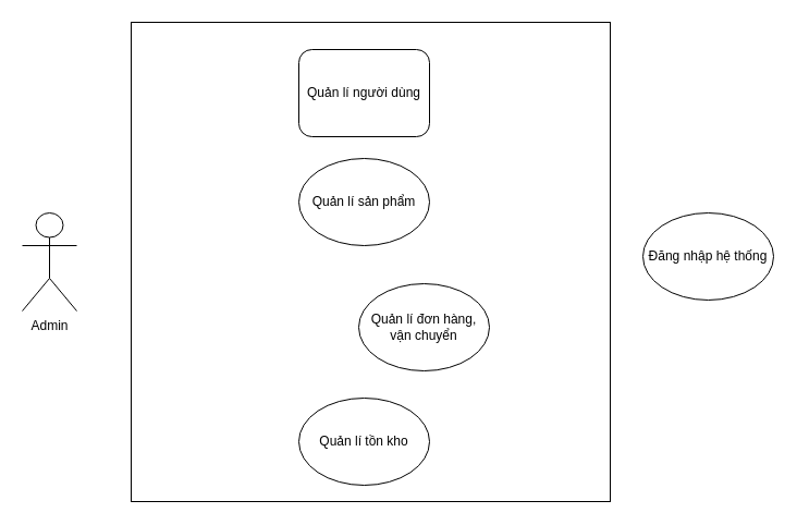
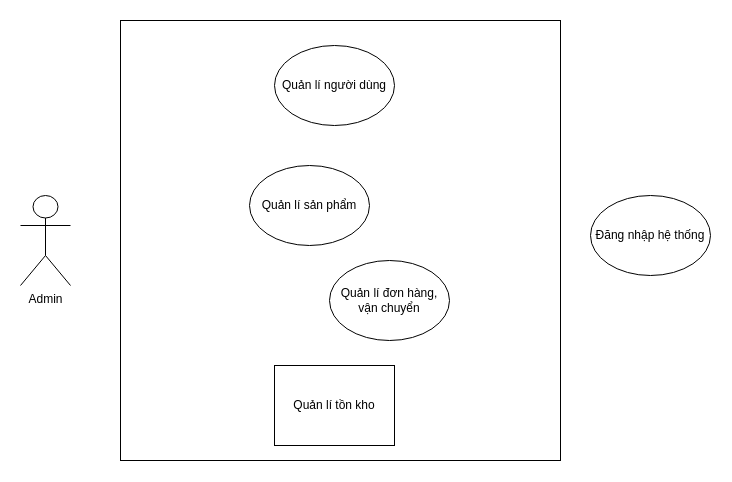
  <mxCell id="0" />
  <mxCell id="1" parent="0" />
  <mxCell id="2" value="Admin" style="shape=umlActor;verticalLabelPosition=bottom;verticalAlign=top;html=1;outlineConnect=0;" vertex="1" parent="1"><mxGeometry x="20" y="195" width="50" height="90" as="geometry" /></mxCell>
  <mxCell id="3" value="" style="whiteSpace=wrap;html=1;aspect=fixed;" vertex="1" parent="1"><mxGeometry x="120" y="20" width="440" height="440" as="geometry" /></mxCell>
- <mxCell id="4" value="Quản lí người dùng" style="whiteSpace=wrap;html=1;rounded=1;" vertex="1" parent="1"><mxGeometry x="274" y="45" width="120" height="80" as="geometry" /></mxCell>
+ <mxCell id="4" value="Quản lí người dùng" style="ellipse;whiteSpace=wrap;html=1;" vertex="1" parent="1"><mxGeometry x="274" y="45" width="120" height="80" as="geometry" /></mxCell>
  <mxCell id="5" value="Quản lí đơn hàng, vận chuyển" style="ellipse;whiteSpace=wrap;html=1;" vertex="1" parent="1"><mxGeometry x="329" y="260" width="120" height="80" as="geometry" /></mxCell>
- <mxCell id="6" value="Quản lí tồn kho" style="ellipse;whiteSpace=wrap;html=1;" vertex="1" parent="1"><mxGeometry x="274" y="365" width="120" height="80" as="geometry" /></mxCell>
- <mxCell id="7" value="Quản lí sản phẩm" style="ellipse;whiteSpace=wrap;html=1;" vertex="1" parent="1"><mxGeometry x="274" y="145" width="120" height="80" as="geometry" /></mxCell>
+ <mxCell id="6" value="Quản lí tồn kho" style="whiteSpace=wrap;html=1;rounded=0;" vertex="1" parent="1"><mxGeometry x="274" y="365" width="120" height="80" as="geometry" /></mxCell>
+ <mxCell id="7" value="Quản lí sản phẩm" style="ellipse;whiteSpace=wrap;html=1;" vertex="1" parent="1"><mxGeometry x="249" y="165" width="120" height="80" as="geometry" /></mxCell>
  <mxCell id="8" value="Đăng nhập hệ thống" style="ellipse;whiteSpace=wrap;html=1;" vertex="1" parent="1"><mxGeometry x="590" y="195" width="120" height="80" as="geometry" /></mxCell>
